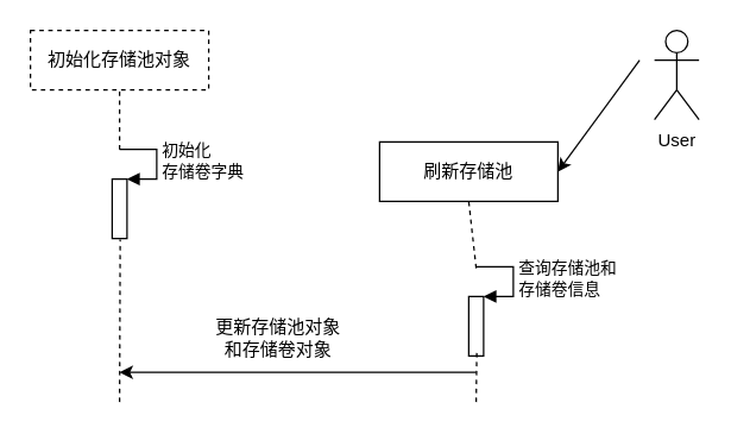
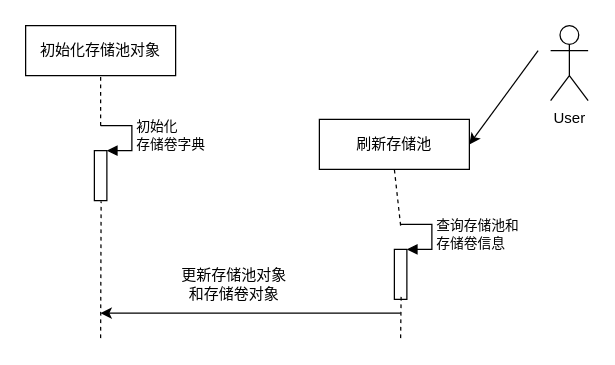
  <mxCell id="0" />
  <mxCell id="1" parent="0" />
- <mxCell id="2" value="初始化存储池对象" style="rounded=0;whiteSpace=wrap;html=1;dashed=1;" vertex="1" parent="1"><mxGeometry x="20" y="20" width="120" height="40" as="geometry" /></mxCell>
+ <mxCell id="2" value="初始化存储池对象" style="rounded=0;whiteSpace=wrap;html=1;" vertex="1" parent="1"><mxGeometry x="20" y="20" width="120" height="40" as="geometry" /></mxCell>
  <mxCell id="3" value="刷新存储池" style="rounded=0;whiteSpace=wrap;html=1;" vertex="1" parent="1"><mxGeometry x="255" y="95" width="120" height="40" as="geometry" /></mxCell>
  <mxCell id="4" value="" style="endArrow=none;dashed=1;html=1;entryX=0.5;entryY=1;entryDx=0;entryDy=0;" edge="1" parent="1" target="2"><mxGeometry width="50" height="50" relative="1" as="geometry"><mxPoint x="80" y="100" as="sourcePoint" /><mxPoint x="100" y="110" as="targetPoint" /></mxGeometry></mxCell>
  <mxCell id="5" value="" style="html=1;points=[];perimeter=orthogonalPerimeter;" vertex="1" parent="1"><mxGeometry x="75" y="120" width="10" height="40" as="geometry" /></mxCell>
  <mxCell id="6" value="初始化&lt;br&gt;存储卷字典" style="edgeStyle=orthogonalEdgeStyle;html=1;align=left;spacingLeft=2;endArrow=block;rounded=0;entryX=1;entryY=0;" edge="1" target="5" parent="1"><mxGeometry relative="1" as="geometry"><mxPoint x="80" y="100" as="sourcePoint" /><Array as="points"><mxPoint x="105" y="100" /></Array></mxGeometry></mxCell>
  <mxCell id="7" value="" style="endArrow=none;dashed=1;html=1;entryX=0.54;entryY=1.015;entryDx=0;entryDy=0;entryPerimeter=0;" edge="1" parent="1" target="5"><mxGeometry width="50" height="50" relative="1" as="geometry"><mxPoint x="80" y="270" as="sourcePoint" /><mxPoint x="100" y="180" as="targetPoint" /></mxGeometry></mxCell>
  <mxCell id="8" value="" style="endArrow=none;dashed=1;html=1;entryX=0.5;entryY=1;entryDx=0;entryDy=0;" edge="1" parent="1" target="3"><mxGeometry width="50" height="50" relative="1" as="geometry"><mxPoint x="320" y="180" as="sourcePoint" /><mxPoint x="350" y="130" as="targetPoint" /></mxGeometry></mxCell>
  <mxCell id="9" value="" style="html=1;points=[];perimeter=orthogonalPerimeter;" vertex="1" parent="1"><mxGeometry x="315" y="199" width="10" height="40" as="geometry" /></mxCell>
  <mxCell id="10" value="查询存储池和&lt;br&gt;存储卷信息" style="edgeStyle=orthogonalEdgeStyle;html=1;align=left;spacingLeft=2;endArrow=block;rounded=0;entryX=1;entryY=0;" edge="1" target="9" parent="1"><mxGeometry relative="1" as="geometry"><mxPoint x="320" y="179" as="sourcePoint" /><Array as="points"><mxPoint x="345" y="179" /></Array></mxGeometry></mxCell>
  <mxCell id="11" value="" style="endArrow=none;dashed=1;html=1;entryX=0.54;entryY=0.94;entryDx=0;entryDy=0;entryPerimeter=0;" edge="1" parent="1" target="9"><mxGeometry width="50" height="50" relative="1" as="geometry"><mxPoint x="320" y="270" as="sourcePoint" /><mxPoint x="330" y="270" as="targetPoint" /></mxGeometry></mxCell>
  <mxCell id="12" value="User" style="shape=umlActor;verticalLabelPosition=bottom;labelBackgroundColor=#ffffff;verticalAlign=top;html=1;" vertex="1" parent="1"><mxGeometry x="440" y="20" width="30" height="60" as="geometry" /></mxCell>
  <mxCell id="13" value="" style="endArrow=classic;html=1;entryX=1;entryY=0.5;entryDx=0;entryDy=0;" edge="1" parent="1" target="3"><mxGeometry width="50" height="50" relative="1" as="geometry"><mxPoint x="430" y="40" as="sourcePoint" /><mxPoint x="460" y="25" as="targetPoint" /></mxGeometry></mxCell>
  <mxCell id="14" value="" style="endArrow=classic;html=1;" edge="1" parent="1"><mxGeometry width="50" height="50" relative="1" as="geometry"><mxPoint x="320" y="250" as="sourcePoint" /><mxPoint x="80" y="250" as="targetPoint" /></mxGeometry></mxCell>
  <mxCell id="15" value="更新存储池对象和存储卷对象" style="text;html=1;strokeColor=none;fillColor=none;align=center;verticalAlign=middle;whiteSpace=wrap;rounded=0;" vertex="1" parent="1"><mxGeometry x="142" y="217" width="90" height="20" as="geometry" /></mxCell>
